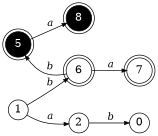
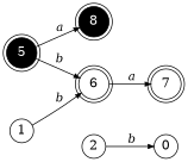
  digraph {
    rankdir=LR
    node [fixedsize=true fontsize=16 shape=doublecircle]
    edge [arrowsize=0.7]
    5 [fillcolor=black fontcolor=white style=filled width=0.4]
    8 [fillcolor=black fontcolor=white style=filled width=0.4]
    6 [width=0.4]
    7 [width=0.4]
    1 [shape=circle width=0.4]
    2 [shape=circle width=0.4]
    n7 [label=0 shape=circle width=0.4]
    subgraph sub_1 {
      5
      8
    }
    subgraph sub_2 {
      6
      7
    }
    5 -> 8 [label=< <i>a</i>>]
-   6 -> 5 [label=< <i>b</i>>]
+   5 -> 6 [label=< <i>b</i>>]
    6 -> 7 [label=< <i>a</i>>]
    1 -> 6 [label=< <i>b</i>>]
-   1 -> 2 [label=< <i>a</i>>]
    2 -> n7 [label=< <i>b</i>>]
  }
